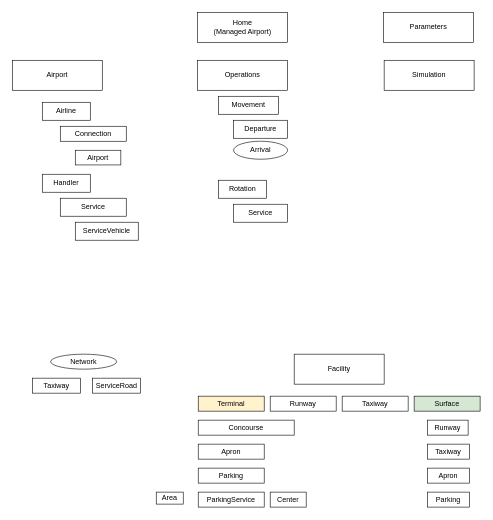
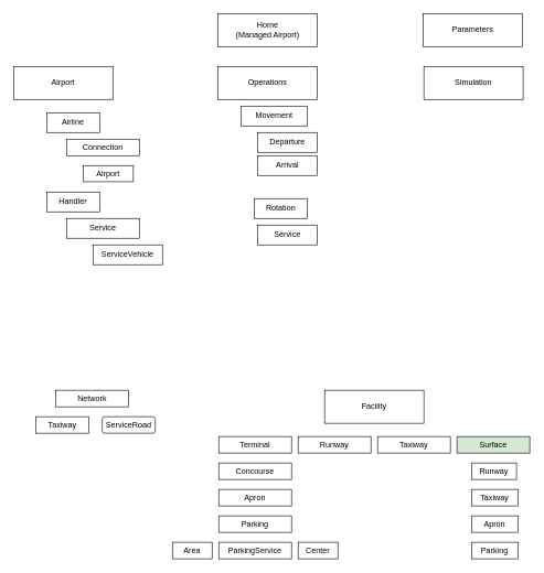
  <mxCell id="0" />
  <mxCell id="1" parent="0" />
  <mxCell id="2" value="Parameters" style="rounded=0;whiteSpace=wrap;html=1;" vertex="1" parent="1"><mxGeometry x="639" y="20" width="150" height="50" as="geometry" /></mxCell>
  <mxCell id="3" value="Home&lt;br&gt;(Managed Airport)" style="rounded=0;whiteSpace=wrap;html=1;" vertex="1" parent="1"><mxGeometry x="329" y="20" width="150" height="50" as="geometry" /></mxCell>
  <mxCell id="4" value="Airport" style="rounded=0;whiteSpace=wrap;html=1;" vertex="1" parent="1"><mxGeometry x="20" y="100" width="150" height="50" as="geometry" /></mxCell>
  <mxCell id="5" value="Airline" style="rounded=0;whiteSpace=wrap;html=1;" vertex="1" parent="1"><mxGeometry x="70" y="170" width="80" height="30" as="geometry" /></mxCell>
  <mxCell id="6" value="Facility" style="rounded=0;whiteSpace=wrap;html=1;" vertex="1" parent="1"><mxGeometry x="490" y="590" width="150" height="50" as="geometry" /></mxCell>
- <mxCell id="7" value="Terminal" style="rounded=0;whiteSpace=wrap;html=1;fillColor=#fff2cc;" vertex="1" parent="1"><mxGeometry x="330" y="660" width="110" height="25" as="geometry" /></mxCell>
+ <mxCell id="7" value="Terminal" style="rounded=0;whiteSpace=wrap;html=1;" vertex="1" parent="1"><mxGeometry x="330" y="660" width="110" height="25" as="geometry" /></mxCell>
  <mxCell id="8" value="Runway" style="rounded=0;whiteSpace=wrap;html=1;" vertex="1" parent="1"><mxGeometry x="450" y="660" width="110" height="25" as="geometry" /></mxCell>
- <mxCell id="9" value="Concourse" style="rounded=0;whiteSpace=wrap;html=1;" vertex="1" parent="1"><mxGeometry x="330" y="700" width="160" height="25" as="geometry" /></mxCell>
+ <mxCell id="9" value="Concourse" style="rounded=0;whiteSpace=wrap;html=1;" vertex="1" parent="1"><mxGeometry x="330" y="700" width="110" height="25" as="geometry" /></mxCell>
  <mxCell id="10" value="Apron" style="rounded=0;whiteSpace=wrap;html=1;" vertex="1" parent="1"><mxGeometry x="330" y="740" width="110" height="25" as="geometry" /></mxCell>
  <mxCell id="11" value="Parking" style="rounded=0;whiteSpace=wrap;html=1;" vertex="1" parent="1"><mxGeometry x="330" y="780" width="110" height="25" as="geometry" /></mxCell>
- <mxCell id="12" value="Area" style="rounded=0;whiteSpace=wrap;html=1;" vertex="1" parent="1"><mxGeometry x="260" y="820" width="45" height="20" as="geometry" /></mxCell>
+ <mxCell id="12" value="Area" style="rounded=0;whiteSpace=wrap;html=1;" vertex="1" parent="1"><mxGeometry x="260" y="820" width="60" height="25" as="geometry" /></mxCell>
  <mxCell id="13" value="ParkingService" style="rounded=0;whiteSpace=wrap;html=1;" vertex="1" parent="1"><mxGeometry x="330" y="820" width="110" height="25" as="geometry" /></mxCell>
  <mxCell id="14" value="Center" style="rounded=0;whiteSpace=wrap;html=1;" vertex="1" parent="1"><mxGeometry x="450" y="820" width="60" height="25" as="geometry" /></mxCell>
  <mxCell id="15" value="Taxiway" style="rounded=0;whiteSpace=wrap;html=1;" vertex="1" parent="1"><mxGeometry x="570" y="660" width="110" height="25" as="geometry" /></mxCell>
  <mxCell id="16" value="Connection" style="rounded=0;whiteSpace=wrap;html=1;" vertex="1" parent="1"><mxGeometry x="100" y="210" width="110" height="25" as="geometry" /></mxCell>
  <mxCell id="17" value="Surface" style="rounded=0;whiteSpace=wrap;html=1;fillColor=#d5e8d4;" vertex="1" parent="1"><mxGeometry x="690" y="660" width="110" height="25" as="geometry" /></mxCell>
  <mxCell id="18" value="Runway" style="rounded=0;whiteSpace=wrap;html=1;" vertex="1" parent="1"><mxGeometry x="712" y="700" width="68" height="25" as="geometry" /></mxCell>
  <mxCell id="19" value="Taxiway" style="rounded=0;whiteSpace=wrap;html=1;" vertex="1" parent="1"><mxGeometry x="712" y="740" width="70" height="25" as="geometry" /></mxCell>
  <mxCell id="20" value="Parking" style="rounded=0;whiteSpace=wrap;html=1;" vertex="1" parent="1"><mxGeometry x="712" y="820" width="70" height="25" as="geometry" /></mxCell>
  <mxCell id="21" value="Apron" style="rounded=0;whiteSpace=wrap;html=1;" vertex="1" parent="1"><mxGeometry x="712" y="780" width="70" height="25" as="geometry" /></mxCell>
  <mxCell id="22" value="Handler" style="rounded=0;whiteSpace=wrap;html=1;" vertex="1" parent="1"><mxGeometry x="70" y="290" width="80" height="30" as="geometry" /></mxCell>
  <mxCell id="23" value="Service" style="rounded=0;whiteSpace=wrap;html=1;" vertex="1" parent="1"><mxGeometry x="100" y="330" width="110" height="30" as="geometry" /></mxCell>
  <mxCell id="24" value="Airport" style="rounded=0;whiteSpace=wrap;html=1;" vertex="1" parent="1"><mxGeometry x="125" y="250" width="76" height="24.5" as="geometry" /></mxCell>
  <mxCell id="25" value="Simulation" style="rounded=0;whiteSpace=wrap;html=1;" vertex="1" parent="1"><mxGeometry x="640" y="100" width="150" height="50" as="geometry" /></mxCell>
  <mxCell id="26" value="Operations" style="rounded=0;whiteSpace=wrap;html=1;" vertex="1" parent="1"><mxGeometry x="329" y="100" width="150" height="50" as="geometry" /></mxCell>
- <mxCell id="27" value="Network" style="ellipse;whiteSpace=wrap;html=1;" vertex="1" parent="1"><mxGeometry x="84" y="590" width="110" height="25" as="geometry" /></mxCell>
+ <mxCell id="27" value="Network" style="rounded=0;whiteSpace=wrap;html=1;" vertex="1" parent="1"><mxGeometry x="84" y="590" width="110" height="25" as="geometry" /></mxCell>
  <mxCell id="28" value="Taxiway" style="rounded=0;whiteSpace=wrap;html=1;" vertex="1" parent="1"><mxGeometry x="54" y="630" width="80" height="25" as="geometry" /></mxCell>
- <mxCell id="29" value="ServiceRoad" style="rounded=0;whiteSpace=wrap;html=1;" vertex="1" parent="1"><mxGeometry x="154" y="630" width="80" height="25" as="geometry" /></mxCell>
- <mxCell id="30" value="ServiceVehicle" style="rounded=0;whiteSpace=wrap;html=1;" vertex="1" parent="1"><mxGeometry x="125" y="370" width="105" height="30" as="geometry" /></mxCell>
- <mxCell id="31" value="Rotation" style="rounded=0;whiteSpace=wrap;html=1;" vertex="1" parent="1"><mxGeometry x="364" y="300" width="80" height="30" as="geometry" /></mxCell>
+ <mxCell id="29" value="ServiceRoad" style="whiteSpace=wrap;html=1;rounded=1;" vertex="1" parent="1"><mxGeometry x="154" y="630" width="80" height="25" as="geometry" /></mxCell>
+ <mxCell id="30" value="ServiceVehicle" style="rounded=0;whiteSpace=wrap;html=1;" vertex="1" parent="1"><mxGeometry x="140" y="370" width="105" height="30" as="geometry" /></mxCell>
+ <mxCell id="31" value="Rotation" style="rounded=0;whiteSpace=wrap;html=1;" vertex="1" parent="1"><mxGeometry x="384" y="300" width="80" height="30" as="geometry" /></mxCell>
  <mxCell id="32" value="Service" style="rounded=0;whiteSpace=wrap;html=1;" vertex="1" parent="1"><mxGeometry x="389" y="340" width="90" height="30" as="geometry" /></mxCell>
  <mxCell id="33" value="Movement" style="rounded=0;whiteSpace=wrap;html=1;" vertex="1" parent="1"><mxGeometry x="364" y="160" width="100" height="30" as="geometry" /></mxCell>
  <mxCell id="34" value="Departure" style="rounded=0;whiteSpace=wrap;html=1;" vertex="1" parent="1"><mxGeometry x="389" y="200" width="90" height="30" as="geometry" /></mxCell>
- <mxCell id="35" value="Arrival" style="ellipse;whiteSpace=wrap;html=1;" vertex="1" parent="1"><mxGeometry x="389" y="235" width="90" height="30" as="geometry" /></mxCell>
+ <mxCell id="35" value="Arrival" style="rounded=0;whiteSpace=wrap;html=1;" vertex="1" parent="1"><mxGeometry x="389" y="235" width="90" height="30" as="geometry" /></mxCell>
